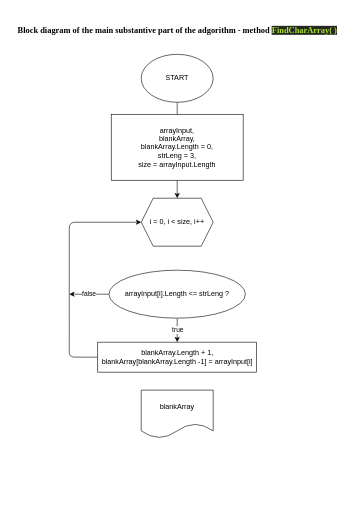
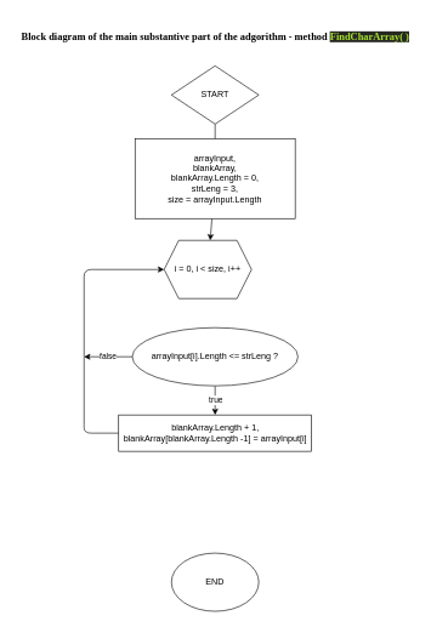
  <mxCell id="0" />
  <mxCell id="1" parent="0" />
  <mxCell id="2" value="" style="edgeStyle=none;html=1;" edge="1" parent="1" source="3"><mxGeometry relative="1" as="geometry"><mxPoint x="295" y="210" as="targetPoint" /></mxGeometry></mxCell>
- <mxCell id="3" value="START" style="ellipse;whiteSpace=wrap;html=1;" vertex="1" parent="1"><mxGeometry x="235" y="90" width="120" height="80" as="geometry" /></mxCell>
+ <mxCell id="3" value="START" style="rhombus;whiteSpace=wrap;html=1;" vertex="1" parent="1"><mxGeometry x="235" y="90" width="120" height="80" as="geometry" /></mxCell>
  <mxCell id="4" value="" style="edgeStyle=none;html=1;" edge="1" parent="1" source="5" target="6"><mxGeometry relative="1" as="geometry" /></mxCell>
  <mxCell id="5" value="arrayInput,&lt;br&gt;blankArray,&lt;br&gt;blankArray.Length = 0,&lt;br&gt;strLeng = 3,&lt;br&gt;size = arrayInput.Length&lt;br&gt;" style="rounded=0;whiteSpace=wrap;html=1;" vertex="1" parent="1"><mxGeometry x="185" y="190" width="220" height="110" as="geometry" /></mxCell>
- <mxCell id="6" value="i = 0, i &amp;lt; size, i++" style="shape=hexagon;perimeter=hexagonPerimeter2;whiteSpace=wrap;html=1;fixedSize=1;rounded=0;" vertex="1" parent="1"><mxGeometry x="235" y="330" width="120" height="80" as="geometry" /></mxCell>
+ <mxCell id="6" value="i = 0, i &amp;lt; size, i++" style="shape=hexagon;perimeter=hexagonPerimeter2;whiteSpace=wrap;html=1;fixedSize=1;rounded=0;" vertex="1" parent="1"><mxGeometry x="225" y="330" width="120" height="80" as="geometry" /></mxCell>
  <mxCell id="7" value="" style="edgeStyle=none;html=1;" edge="1" parent="1" source="9" target="11"><mxGeometry relative="1" as="geometry" /></mxCell>
  <mxCell id="8" value="true" style="edgeLabel;html=1;align=center;verticalAlign=middle;resizable=0;points=[];" vertex="1" connectable="0" parent="7"><mxGeometry x="-0.04" relative="1" as="geometry"><mxPoint as="offset" /></mxGeometry></mxCell>
  <mxCell id="9" value="arrayInput[i].Length &amp;lt;= strLeng ?" style="ellipse;whiteSpace=wrap;html=1;" vertex="1" parent="1"><mxGeometry x="181.25" y="450" width="227.5" height="80" as="geometry" /></mxCell>
  <mxCell id="10" value="" style="edgeStyle=none;html=1;entryX=0;entryY=0.5;entryDx=0;entryDy=0;exitX=0;exitY=0.5;exitDx=0;exitDy=0;" edge="1" parent="1" source="11" target="6"><mxGeometry relative="1" as="geometry"><mxPoint x="45" y="605" as="targetPoint" /><Array as="points"><mxPoint x="115" y="595" /><mxPoint x="115" y="580" /><mxPoint x="115" y="510" /><mxPoint x="115" y="370" /></Array></mxGeometry></mxCell>
  <mxCell id="11" value="blankArray.Length + 1,&lt;br&gt;blankArray[blankArray.Length -1] = arrayInput[i]" style="rounded=0;whiteSpace=wrap;html=1;" vertex="1" parent="1"><mxGeometry x="162.5" y="570" width="265" height="50" as="geometry" /></mxCell>
  <mxCell id="12" value="false" style="endArrow=classic;html=1;exitX=0;exitY=0.5;exitDx=0;exitDy=0;" edge="1" parent="1" source="9"><mxGeometry width="50" height="50" relative="1" as="geometry"><mxPoint x="305" y="540" as="sourcePoint" /><mxPoint x="115" y="490" as="targetPoint" /><Array as="points" /></mxGeometry></mxCell>
- <mxCell id="13" value="blankArray" style="shape=document;whiteSpace=wrap;html=1;boundedLbl=1;" vertex="1" parent="1"><mxGeometry x="235" y="650" width="120" height="80" as="geometry" /></mxCell>
+ <mxCell id="14" value="END" style="ellipse;whiteSpace=wrap;html=1;" vertex="1" parent="1"><mxGeometry x="235" y="760" width="120" height="80" as="geometry" /></mxCell>
  <mxCell id="15" value="&lt;h4 style=&quot;font-size: 14px&quot;&gt;&lt;font face=&quot;Times New Roman&quot; style=&quot;font-size: 14px&quot;&gt;Block diagram of the main substantive part of the adgorithm - method&amp;nbsp;&lt;span style=&quot;color: rgb(166 , 226 , 46) ; background-color: rgb(39 , 40 , 34) ; font-size: 14px&quot;&gt;FindCharArray( )&lt;/span&gt;&lt;/font&gt;&lt;/h4&gt;" style="text;html=1;align=center;verticalAlign=middle;resizable=0;points=[];autosize=1;strokeColor=none;fillColor=none;" vertex="1" parent="1"><mxGeometry x="20" y="20" width="550" height="60" as="geometry" /></mxCell>
